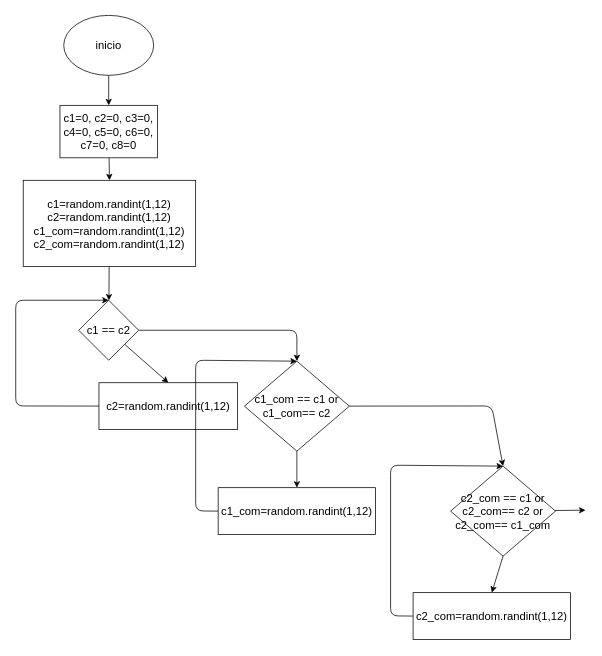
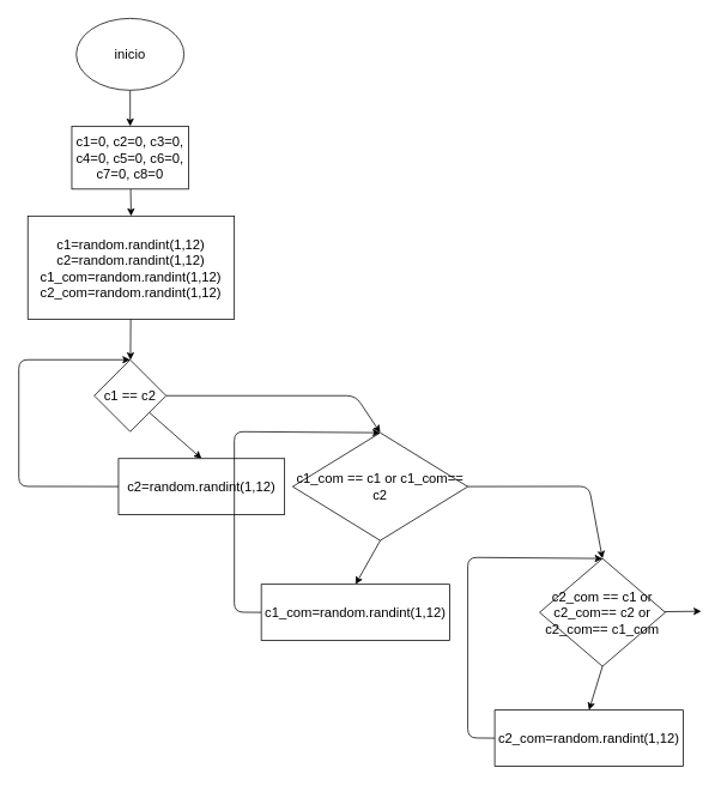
  <mxCell id="0" />
  <mxCell id="1" parent="0" />
  <mxCell id="2" value="" style="edgeStyle=none;html=1;fontSize=15;" edge="1" parent="1" source="3" target="5"><mxGeometry relative="1" as="geometry" /></mxCell>
  <mxCell id="3" value="inicio" style="ellipse;whiteSpace=wrap;html=1;fontSize=15;" vertex="1" parent="1"><mxGeometry x="84" y="20" width="120" height="80" as="geometry" /></mxCell>
  <mxCell id="4" value="" style="edgeStyle=none;html=1;fontSize=15;entryX=0.5;entryY=0;entryDx=0;entryDy=0;" edge="1" parent="1" source="5" target="7"><mxGeometry relative="1" as="geometry"><mxPoint x="144" y="140" as="targetPoint" /></mxGeometry></mxCell>
  <mxCell id="5" value="c1=0, c2=0, c3=0, c4=0, c5=0, c6=0, c7=0, c8=0" style="whiteSpace=wrap;html=1;fontSize=15;" vertex="1" parent="1"><mxGeometry x="79" y="140" width="130" height="70" as="geometry" /></mxCell>
  <mxCell id="6" value="" style="edgeStyle=none;html=1;fontSize=15;" edge="1" parent="1" source="7" target="10"><mxGeometry relative="1" as="geometry" /></mxCell>
  <mxCell id="7" value="c1=random.randint(1,12)&lt;br&gt;c2=random.randint(1,12)&lt;br&gt;c1_com=random.randint(1,12)&lt;br&gt;c2_com=random.randint(1,12)" style="whiteSpace=wrap;html=1;fontSize=15;" vertex="1" parent="1"><mxGeometry x="30" y="240" width="230" height="115" as="geometry" /></mxCell>
  <mxCell id="8" style="edgeStyle=none;html=1;entryX=0.5;entryY=0;entryDx=0;entryDy=0;fontSize=15;" edge="1" parent="1" source="10" target="12"><mxGeometry relative="1" as="geometry" /></mxCell>
  <mxCell id="9" value="" style="edgeStyle=none;html=1;fontSize=15;entryX=0.5;entryY=0;entryDx=0;entryDy=0;" edge="1" parent="1" source="10" target="15"><mxGeometry relative="1" as="geometry"><mxPoint x="390" y="500" as="targetPoint" /><Array as="points"><mxPoint x="395" y="440" /></Array></mxGeometry></mxCell>
  <mxCell id="10" value="c1 == c2" style="rhombus;whiteSpace=wrap;html=1;fontSize=15;" vertex="1" parent="1"><mxGeometry x="104" y="400" width="80" height="80" as="geometry" /></mxCell>
  <mxCell id="11" style="edgeStyle=none;html=1;fontSize=15;entryX=0.5;entryY=0;entryDx=0;entryDy=0;" edge="1" parent="1" source="12" target="10"><mxGeometry relative="1" as="geometry"><mxPoint x="20" y="360" as="targetPoint" /><Array as="points"><mxPoint x="20" y="541" /><mxPoint x="20" y="400" /></Array></mxGeometry></mxCell>
  <mxCell id="12" value="&lt;span&gt;c2=random.randint(1,12)&lt;/span&gt;" style="whiteSpace=wrap;html=1;fontSize=15;" vertex="1" parent="1"><mxGeometry x="131" y="510" width="185" height="62.5" as="geometry" /></mxCell>
  <mxCell id="13" style="edgeStyle=none;html=1;entryX=0.5;entryY=0;entryDx=0;entryDy=0;fontSize=15;exitX=0.5;exitY=1;exitDx=0;exitDy=0;" edge="1" parent="1" source="15" target="17"><mxGeometry relative="1" as="geometry" /></mxCell>
  <mxCell id="14" value="" style="edgeStyle=none;html=1;fontSize=15;entryX=0.5;entryY=0;entryDx=0;entryDy=0;" edge="1" parent="1" source="15" target="20"><mxGeometry relative="1" as="geometry"><mxPoint x="700" y="540" as="targetPoint" /><Array as="points"><mxPoint x="655" y="541" /></Array></mxGeometry></mxCell>
- <mxCell id="15" value="c1_com == c1 or c1_com== c2" style="rhombus;whiteSpace=wrap;html=1;fontSize=15;" vertex="1" parent="1"><mxGeometry x="325" y="481.25" width="140" height="120" as="geometry" /></mxCell>
+ <mxCell id="15" value="c1_com == c1 or c1_com== c2" style="rhombus;whiteSpace=wrap;html=1;fontSize=15;" vertex="1" parent="1"><mxGeometry x="325" y="481.25" width="195" height="120" as="geometry" /></mxCell>
  <mxCell id="16" style="edgeStyle=none;html=1;fontSize=15;entryX=0.5;entryY=0;entryDx=0;entryDy=0;exitX=0;exitY=0.5;exitDx=0;exitDy=0;" edge="1" parent="1" source="17" target="15"><mxGeometry relative="1" as="geometry"><mxPoint x="270" y="460" as="targetPoint" /><Array as="points"><mxPoint x="260" y="681" /><mxPoint x="260" y="480" /></Array></mxGeometry></mxCell>
  <mxCell id="17" value="&lt;span&gt;c1_com=random.randint(1,12)&lt;/span&gt;" style="whiteSpace=wrap;html=1;fontSize=15;" vertex="1" parent="1"><mxGeometry x="290" y="650" width="210" height="62.5" as="geometry" /></mxCell>
  <mxCell id="18" style="edgeStyle=none;html=1;entryX=0.5;entryY=0;entryDx=0;entryDy=0;fontSize=15;exitX=0.5;exitY=1;exitDx=0;exitDy=0;" edge="1" parent="1" source="20" target="22"><mxGeometry relative="1" as="geometry" /></mxCell>
  <mxCell id="19" value="" style="edgeStyle=none;html=1;fontSize=15;" edge="1" parent="1" source="20"><mxGeometry relative="1" as="geometry"><mxPoint x="780" y="680" as="targetPoint" /></mxGeometry></mxCell>
  <mxCell id="20" value="c2_com == c1 or c2_com== c2 or c2_com== c1_com" style="rhombus;whiteSpace=wrap;html=1;fontSize=15;" vertex="1" parent="1"><mxGeometry x="600" y="621.25" width="140" height="120" as="geometry" /></mxCell>
  <mxCell id="21" style="edgeStyle=none;html=1;fontSize=15;entryX=0.5;entryY=0;entryDx=0;entryDy=0;exitX=0;exitY=0.5;exitDx=0;exitDy=0;" edge="1" parent="1" source="22" target="20"><mxGeometry relative="1" as="geometry"><mxPoint x="530" y="600" as="targetPoint" /><Array as="points"><mxPoint x="520" y="821" /><mxPoint x="520" y="620" /></Array></mxGeometry></mxCell>
  <mxCell id="22" value="&lt;span&gt;c2_com=random.randint(1,12)&lt;/span&gt;" style="whiteSpace=wrap;html=1;fontSize=15;" vertex="1" parent="1"><mxGeometry x="550" y="790" width="210" height="62.5" as="geometry" /></mxCell>
